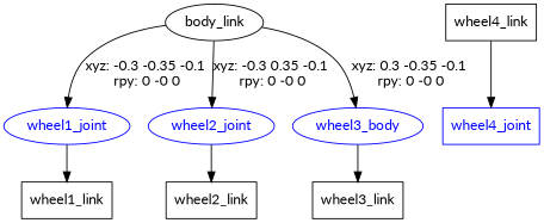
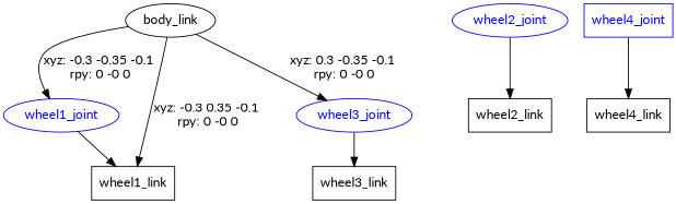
  digraph {
    fontname=Lato
    node [fontname=Lato shape=box]
    edge [fontname=Lato]
    n1 [label=body_link shape=ellipse]
    wheel1_joint [color=blue fontcolor=blue shape=ellipse]
    wheel2_joint [color=blue fontcolor=blue shape=ellipse]
-   wheel3_joint [color=blue fontcolor=blue shape=ellipse label=wheel3_body]
+   wheel3_joint [color=blue fontcolor=blue shape=ellipse]
    n5 [label=wheel1_link]
    n6 [label=wheel2_link]
    n7 [label=wheel3_link]
    wheel4_joint [color=blue fontcolor=blue]
    n9 [label=wheel4_link]
    n1 -> wheel1_joint [label="xyz: -0.3 -0.35 -0.1 \nrpy: 0 -0 0"]
-   n1 -> wheel2_joint [label="xyz: -0.3 0.35 -0.1 \nrpy: 0 -0 0"]
+   n1 -> n5 [label="xyz: -0.3 0.35 -0.1 \nrpy: 0 -0 0"]
    n1 -> wheel3_joint [label="xyz: 0.3 -0.35 -0.1 \nrpy: 0 -0 0"]
    wheel1_joint -> n5
    wheel2_joint -> n6
    wheel3_joint -> n7
-   n9 -> wheel4_joint
+   wheel4_joint -> n9
  }
